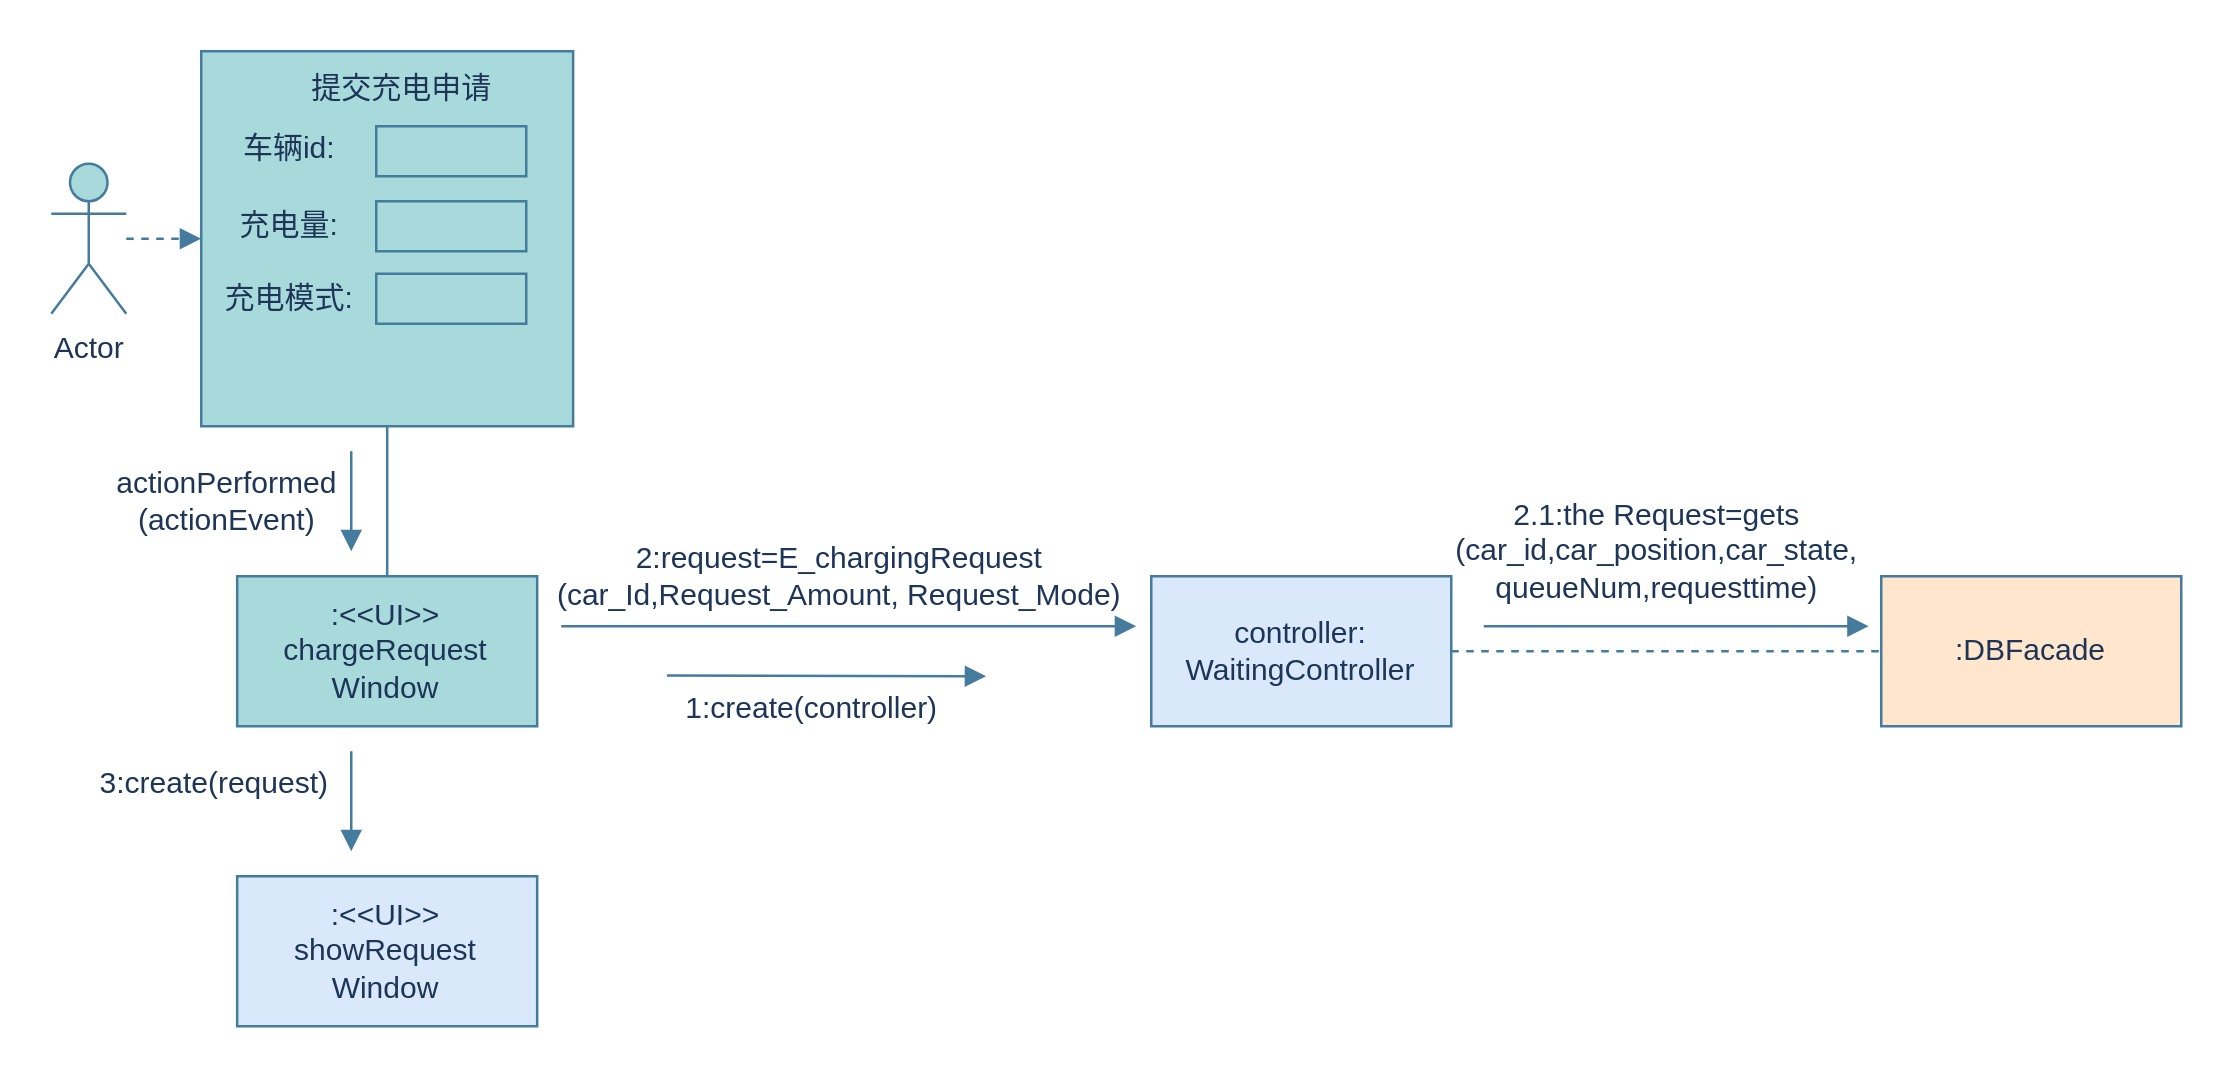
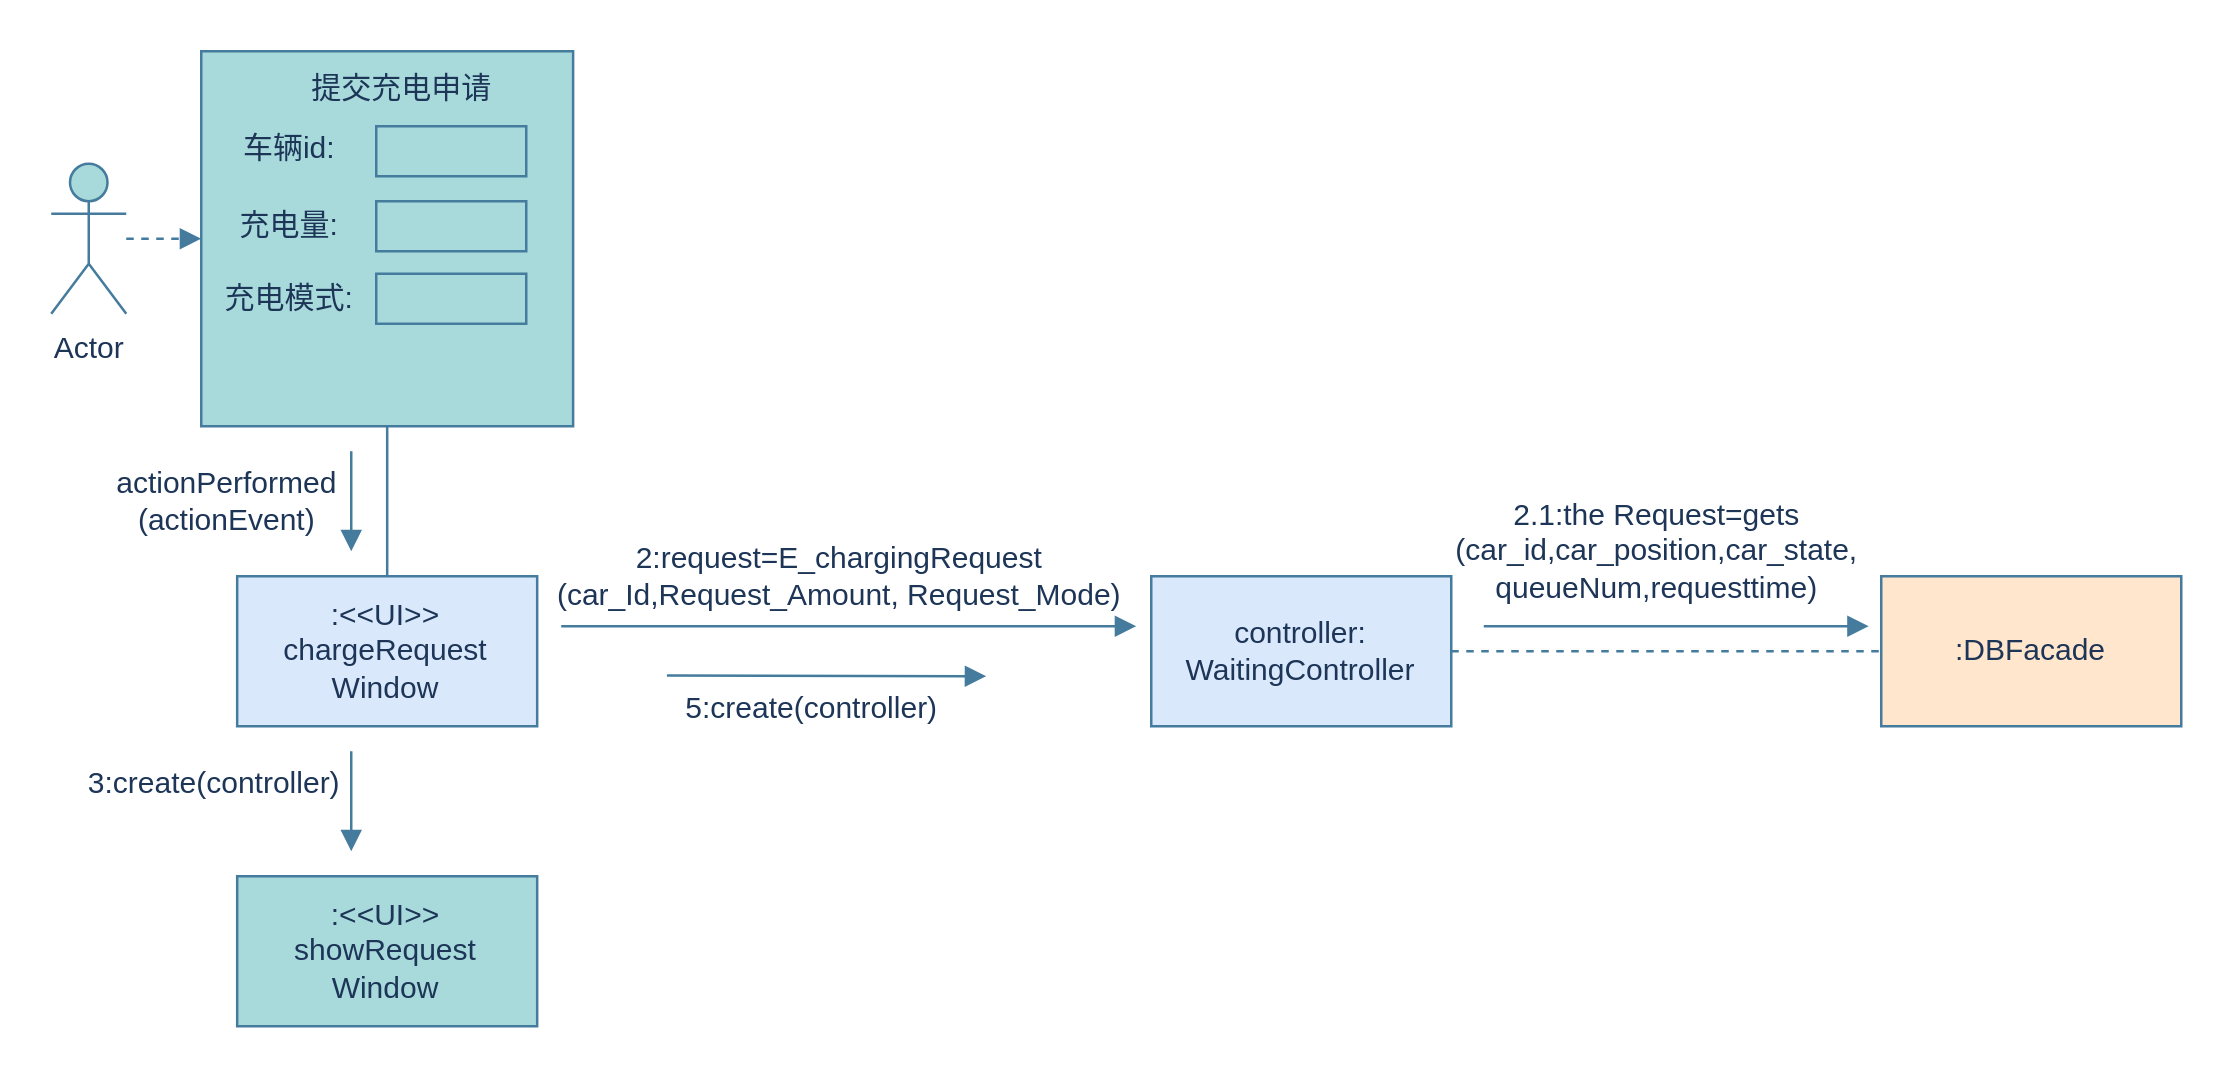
  <mxCell id="0" />
  <mxCell id="1" parent="0" />
  <mxCell id="2" value="Actor" style="shape=umlActor;verticalLabelPosition=bottom;verticalAlign=top;html=1;rounded=0;labelBackgroundColor=none;fillColor=#A8DADC;strokeColor=#457B9D;fontColor=#1D3557;" vertex="1" parent="1"><mxGeometry x="20" y="65" width="30" height="60" as="geometry" /></mxCell>
- <mxCell id="3" value=":&amp;lt;&amp;lt;UI&amp;gt;&amp;gt;&lt;div&gt;chargeRequest&lt;div&gt;Window&lt;/div&gt;&lt;/div&gt;" style="rounded=0;whiteSpace=wrap;html=1;labelBackgroundColor=none;fillColor=#A8DADC;strokeColor=#457B9D;fontColor=#1D3557;" vertex="1" parent="1"><mxGeometry x="94.37" y="230" width="120" height="60" as="geometry" /></mxCell>
+ <mxCell id="3" value=":&amp;lt;&amp;lt;UI&amp;gt;&amp;gt;&lt;div&gt;chargeRequest&lt;div&gt;Window&lt;/div&gt;&lt;/div&gt;" style="rounded=0;whiteSpace=wrap;html=1;labelBackgroundColor=none;fillColor=#dae8fc;strokeColor=#457B9D;fontColor=#1D3557;" vertex="1" parent="1"><mxGeometry x="94.37" y="230" width="120" height="60" as="geometry" /></mxCell>
  <mxCell id="4" value="" style="rounded=0;whiteSpace=wrap;html=1;labelBackgroundColor=none;fillColor=#A8DADC;strokeColor=#457B9D;fontColor=#1D3557;" vertex="1" parent="1"><mxGeometry x="80" y="20" width="148.75" height="150" as="geometry" /></mxCell>
  <mxCell id="5" value="" style="endArrow=block;dashed=1;html=1;rounded=0;entryX=0;entryY=0.5;entryDx=0;entryDy=0;startArrow=none;startFill=0;endFill=1;labelBackgroundColor=none;strokeColor=#457B9D;fontColor=default;" edge="1" parent="1" source="2" target="4"><mxGeometry width="50" height="50" relative="1" as="geometry"><mxPoint x="-30" y="130" as="sourcePoint" /><mxPoint x="40.711" y="80" as="targetPoint" /></mxGeometry></mxCell>
  <mxCell id="6" value="" style="rounded=0;whiteSpace=wrap;html=1;labelBackgroundColor=none;fillColor=#A8DADC;strokeColor=#457B9D;fontColor=#1D3557;" vertex="1" parent="1"><mxGeometry x="150" y="50" width="60" height="20" as="geometry" /></mxCell>
  <mxCell id="7" value="" style="rounded=0;whiteSpace=wrap;html=1;labelBackgroundColor=none;fillColor=#A8DADC;strokeColor=#457B9D;fontColor=#1D3557;" vertex="1" parent="1"><mxGeometry x="150" y="80" width="60" height="20" as="geometry" /></mxCell>
  <mxCell id="8" value="" style="rounded=0;whiteSpace=wrap;html=1;labelBackgroundColor=none;fillColor=#A8DADC;strokeColor=#457B9D;fontColor=#1D3557;" vertex="1" parent="1"><mxGeometry x="150" y="109" width="60" height="20" as="geometry" /></mxCell>
  <mxCell id="9" value="提交充电申请" style="text;html=1;align=center;verticalAlign=middle;resizable=0;points=[];autosize=1;strokeColor=none;fillColor=none;rounded=0;labelBackgroundColor=none;fontColor=#1D3557;" vertex="1" parent="1"><mxGeometry x="110" y="20" width="100" height="30" as="geometry" /></mxCell>
  <mxCell id="10" value="车辆id:" style="text;html=1;align=center;verticalAlign=middle;resizable=0;points=[];autosize=1;strokeColor=none;fillColor=none;rounded=0;labelBackgroundColor=none;fontColor=#1D3557;" vertex="1" parent="1"><mxGeometry x="85" y="44" width="60" height="30" as="geometry" /></mxCell>
  <mxCell id="11" value="充电量:" style="text;html=1;align=center;verticalAlign=middle;resizable=0;points=[];autosize=1;strokeColor=none;fillColor=none;rounded=0;labelBackgroundColor=none;fontColor=#1D3557;" vertex="1" parent="1"><mxGeometry x="85" y="75" width="60" height="30" as="geometry" /></mxCell>
  <mxCell id="12" value="充电模式:" style="text;html=1;align=center;verticalAlign=middle;resizable=0;points=[];autosize=1;strokeColor=none;fillColor=none;rounded=0;labelBackgroundColor=none;fontColor=#1D3557;" vertex="1" parent="1"><mxGeometry x="80" y="104" width="70" height="30" as="geometry" /></mxCell>
  <mxCell id="13" value="" style="endArrow=none;html=1;rounded=0;entryX=0.5;entryY=1;entryDx=0;entryDy=0;exitX=0.5;exitY=0;exitDx=0;exitDy=0;labelBackgroundColor=none;strokeColor=#457B9D;fontColor=default;" edge="1" parent="1" source="3" target="4"><mxGeometry width="50" height="50" relative="1" as="geometry"><mxPoint x="-40" y="510" as="sourcePoint" /><mxPoint x="10" y="460" as="targetPoint" /></mxGeometry></mxCell>
  <mxCell id="14" value="" style="endArrow=block;html=1;rounded=0;endFill=1;labelBackgroundColor=none;strokeColor=#457B9D;fontColor=default;" edge="1" parent="1"><mxGeometry width="50" height="50" relative="1" as="geometry"><mxPoint x="140" y="180" as="sourcePoint" /><mxPoint x="140" y="220" as="targetPoint" /></mxGeometry></mxCell>
  <mxCell id="15" value="actionPerformed&lt;div&gt;(actionEvent)&lt;/div&gt;" style="text;html=1;align=center;verticalAlign=middle;resizable=0;points=[];autosize=1;strokeColor=none;fillColor=none;rounded=0;labelBackgroundColor=none;fontColor=#1D3557;" vertex="1" parent="1"><mxGeometry x="35" y="180" width="110" height="40" as="geometry" /></mxCell>
- <mxCell id="16" value=":&amp;lt;&amp;lt;UI&amp;gt;&amp;gt;&lt;div&gt;showRequest&lt;div&gt;Window&lt;/div&gt;&lt;/div&gt;" style="rounded=0;whiteSpace=wrap;html=1;labelBackgroundColor=none;fillColor=#dae8fc;strokeColor=#457B9D;fontColor=#1D3557;" vertex="1" parent="1"><mxGeometry x="94.37" y="350" width="120" height="60" as="geometry" /></mxCell>
+ <mxCell id="16" value=":&amp;lt;&amp;lt;UI&amp;gt;&amp;gt;&lt;div&gt;showRequest&lt;div&gt;Window&lt;/div&gt;&lt;/div&gt;" style="rounded=0;whiteSpace=wrap;html=1;labelBackgroundColor=none;fillColor=#A8DADC;strokeColor=#457B9D;fontColor=#1D3557;" vertex="1" parent="1"><mxGeometry x="94.37" y="350" width="120" height="60" as="geometry" /></mxCell>
  <mxCell id="17" value="" style="endArrow=block;html=1;rounded=0;endFill=1;labelBackgroundColor=none;strokeColor=#457B9D;fontColor=default;" edge="1" parent="1"><mxGeometry width="50" height="50" relative="1" as="geometry"><mxPoint x="140" y="300" as="sourcePoint" /><mxPoint x="140" y="340" as="targetPoint" /></mxGeometry></mxCell>
- <mxCell id="18" value="3:create(request)" style="text;html=1;align=center;verticalAlign=middle;resizable=0;points=[];autosize=1;strokeColor=none;fillColor=none;rounded=0;labelBackgroundColor=none;fontColor=#1D3557;" vertex="1" parent="1"><mxGeometry x="25" y="298" width="120" height="30" as="geometry" /></mxCell>
+ <mxCell id="18" value="3:create(controller)" style="text;html=1;align=center;verticalAlign=middle;resizable=0;points=[];autosize=1;strokeColor=none;fillColor=none;rounded=0;labelBackgroundColor=none;fontColor=#1D3557;" vertex="1" parent="1"><mxGeometry x="25" y="298" width="120" height="30" as="geometry" /></mxCell>
  <mxCell id="19" style="edgeStyle=orthogonalEdgeStyle;rounded=0;orthogonalLoop=1;jettySize=auto;html=1;exitX=1;exitY=0.5;exitDx=0;exitDy=0;entryX=0;entryY=0.5;entryDx=0;entryDy=0;endArrow=none;startFill=0;labelBackgroundColor=none;strokeColor=#457B9D;fontColor=default;dashed=1;" edge="1" parent="1" source="20" target="21"><mxGeometry relative="1" as="geometry" /></mxCell>
  <mxCell id="20" value="controller:&lt;br&gt;WaitingController" style="rounded=0;whiteSpace=wrap;html=1;labelBackgroundColor=none;fillColor=#dae8fc;strokeColor=#457B9D;fontColor=#1D3557;" vertex="1" parent="1"><mxGeometry x="460" y="230" width="120" height="60" as="geometry" /></mxCell>
  <mxCell id="21" value=":DBFacade" style="rounded=0;whiteSpace=wrap;html=1;labelBackgroundColor=none;fillColor=#ffe6cc;strokeColor=#457B9D;fontColor=#1D3557;" vertex="1" parent="1"><mxGeometry x="752" y="230" width="120" height="60" as="geometry" /></mxCell>
  <mxCell id="22" value="" style="endArrow=block;html=1;rounded=0;endFill=1;labelBackgroundColor=none;strokeColor=#457B9D;fontColor=default;" edge="1" parent="1"><mxGeometry width="50" height="50" relative="1" as="geometry"><mxPoint x="224" y="250" as="sourcePoint" /><mxPoint x="454" y="250" as="targetPoint" /></mxGeometry></mxCell>
  <mxCell id="23" value="" style="endArrow=block;html=1;rounded=0;endFill=1;labelBackgroundColor=none;strokeColor=#457B9D;fontColor=default;exitX=0.019;exitY=0.056;exitDx=0;exitDy=0;exitPerimeter=0;" edge="1" parent="1" source="25"><mxGeometry width="50" height="50" relative="1" as="geometry"><mxPoint x="244" y="270" as="sourcePoint" /><mxPoint x="394" y="270" as="targetPoint" /></mxGeometry></mxCell>
  <mxCell id="24" value="" style="endArrow=block;html=1;rounded=0;endFill=1;labelBackgroundColor=none;strokeColor=#457B9D;fontColor=default;" edge="1" parent="1"><mxGeometry width="50" height="50" relative="1" as="geometry"><mxPoint x="593" y="250" as="sourcePoint" /><mxPoint x="747" y="250" as="targetPoint" /></mxGeometry></mxCell>
- <mxCell id="25" value="1:create(controller)" style="text;html=1;align=center;verticalAlign=middle;resizable=0;points=[];autosize=1;strokeColor=none;fillColor=none;rounded=0;labelBackgroundColor=none;fontColor=#1D3557;" vertex="1" parent="1"><mxGeometry x="264" y="268" width="120" height="30" as="geometry" /></mxCell>
+ <mxCell id="25" value="5:create(controller)" style="text;html=1;align=center;verticalAlign=middle;resizable=0;points=[];autosize=1;strokeColor=none;fillColor=none;rounded=0;labelBackgroundColor=none;fontColor=#1D3557;" vertex="1" parent="1"><mxGeometry x="264" y="268" width="120" height="30" as="geometry" /></mxCell>
  <mxCell id="26" value="2.1:the Request=gets&lt;div&gt;(car_id,car_position,car_state,&lt;/div&gt;&lt;div&gt;queueNum,requesttime)&lt;/div&gt;" style="text;html=1;align=center;verticalAlign=middle;resizable=0;points=[];autosize=1;strokeColor=none;fillColor=none;rounded=0;labelBackgroundColor=none;fontColor=#1D3557;" vertex="1" parent="1"><mxGeometry x="572" y="190" width="180" height="60" as="geometry" /></mxCell>
  <mxCell id="27" value="2:request=E_chargingRequest&lt;div&gt;(car_Id,Request_Amount, Request_Mode)&lt;/div&gt;" style="text;html=1;align=center;verticalAlign=middle;resizable=0;points=[];autosize=1;strokeColor=none;fillColor=none;fontColor=#1D3557;" vertex="1" parent="1"><mxGeometry x="210" y="210" width="250" height="40" as="geometry" /></mxCell>
